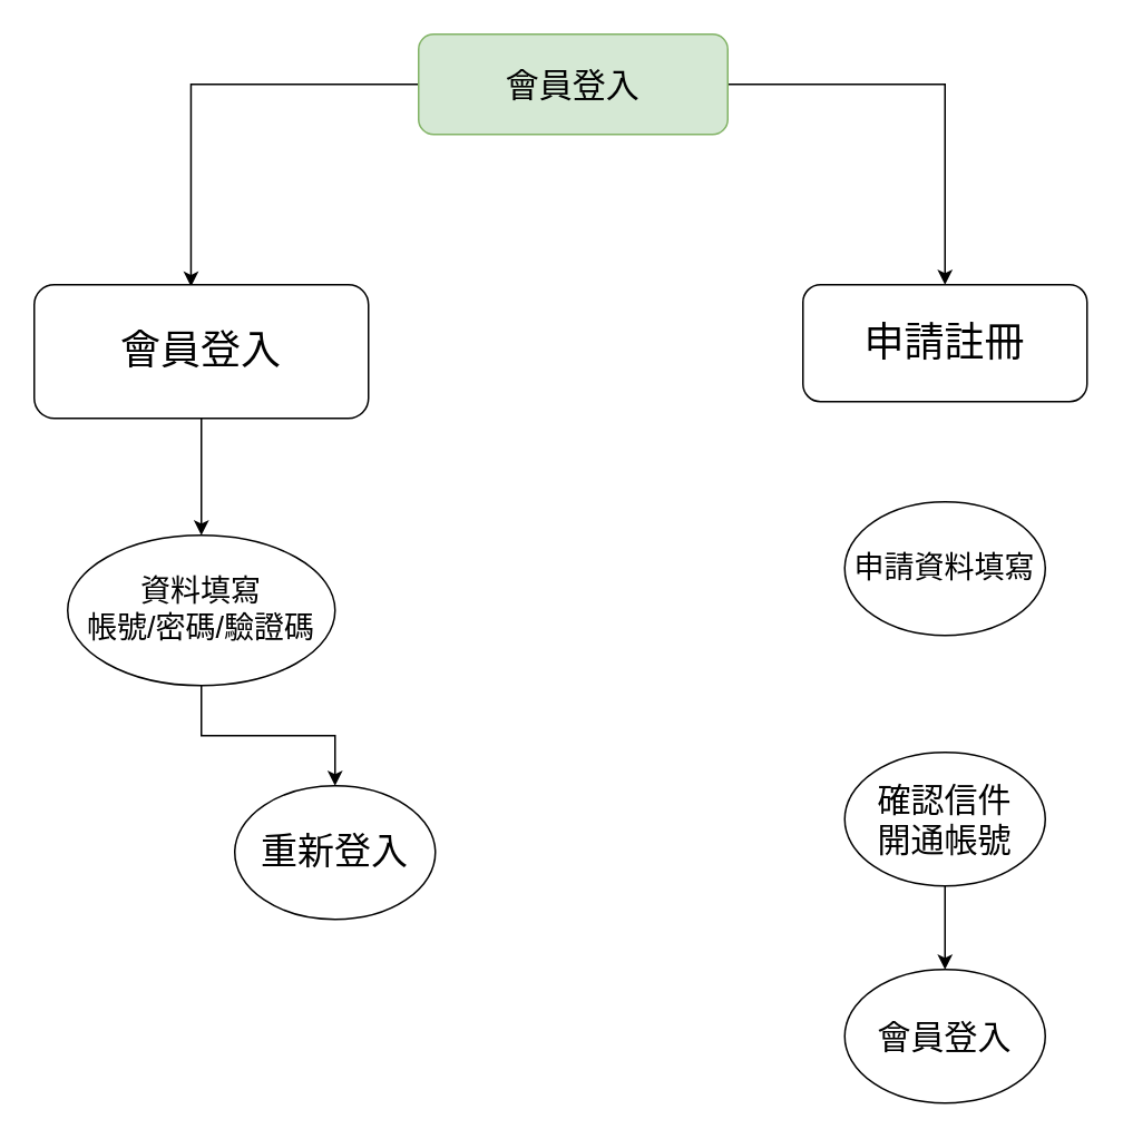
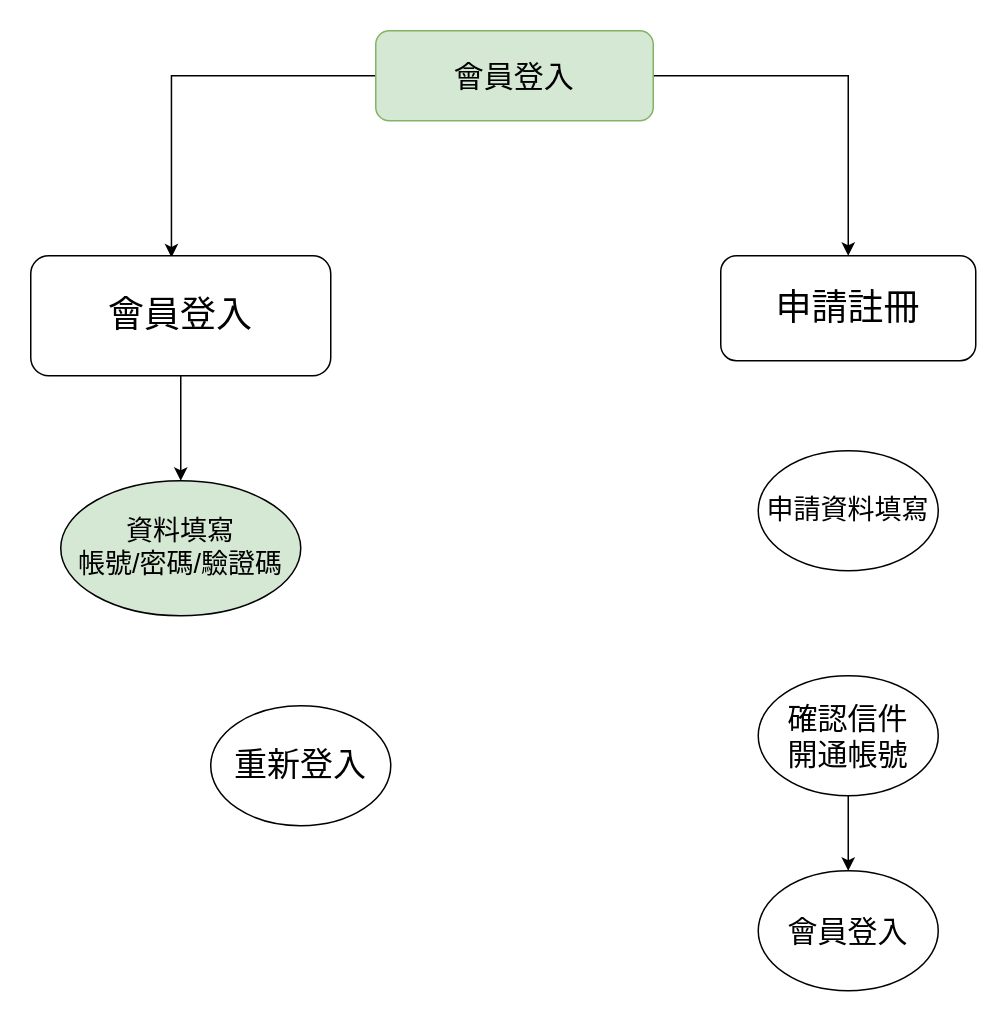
  <mxCell id="0" />
  <mxCell id="1" parent="0" />
  <mxCell id="2" style="edgeStyle=orthogonalEdgeStyle;rounded=0;orthogonalLoop=1;jettySize=auto;html=1;exitX=1;exitY=0.5;exitDx=0;exitDy=0;" edge="1" parent="1" source="4" target="7"><mxGeometry relative="1" as="geometry" /></mxCell>
  <mxCell id="3" style="edgeStyle=orthogonalEdgeStyle;rounded=0;orthogonalLoop=1;jettySize=auto;html=1;exitX=0;exitY=0.5;exitDx=0;exitDy=0;entryX=0.469;entryY=0.014;entryDx=0;entryDy=0;entryPerimeter=0;" edge="1" parent="1" source="4" target="6"><mxGeometry relative="1" as="geometry" /></mxCell>
  <mxCell id="4" value="&lt;font style=&quot;font-size: 20px&quot;&gt;會員登入&lt;/font&gt;" style="rounded=1;whiteSpace=wrap;html=1;fillColor=#d5e8d4;strokeColor=#82b366;" vertex="1" parent="1"><mxGeometry x="250" y="20" width="185" height="60" as="geometry" /></mxCell>
  <mxCell id="5" style="edgeStyle=orthogonalEdgeStyle;rounded=0;orthogonalLoop=1;jettySize=auto;html=1;" edge="1" parent="1" source="6" target="9"><mxGeometry relative="1" as="geometry" /></mxCell>
  <mxCell id="6" value="&lt;font style=&quot;font-size: 24px&quot;&gt;會員登入&lt;/font&gt;" style="rounded=1;whiteSpace=wrap;html=1;" vertex="1" parent="1"><mxGeometry x="20" y="170" width="200" height="80" as="geometry" /></mxCell>
  <mxCell id="7" value="&lt;font style=&quot;font-size: 24px&quot;&gt;申請註冊&lt;/font&gt;" style="rounded=1;whiteSpace=wrap;html=1;" vertex="1" parent="1"><mxGeometry x="480" y="170" width="170" height="70" as="geometry" /></mxCell>
- <mxCell id="8" style="edgeStyle=orthogonalEdgeStyle;rounded=0;orthogonalLoop=1;jettySize=auto;html=1;entryX=0.5;entryY=0;entryDx=0;entryDy=0;" edge="1" parent="1" source="9" target="10"><mxGeometry relative="1" as="geometry" /></mxCell>
- <mxCell id="9" value="&lt;font style=&quot;font-size: 18px&quot;&gt;資料填寫&lt;br&gt;帳號/密碼/驗證碼&lt;/font&gt;" style="ellipse;whiteSpace=wrap;html=1;" vertex="1" parent="1"><mxGeometry x="40" y="320" width="160" height="90" as="geometry" /></mxCell>
+ <mxCell id="9" value="&lt;font style=&quot;font-size: 18px&quot;&gt;資料填寫&lt;br&gt;帳號/密碼/驗證碼&lt;/font&gt;" style="ellipse;whiteSpace=wrap;html=1;fillColor=#d5e8d4;" vertex="1" parent="1"><mxGeometry x="40" y="320" width="160" height="90" as="geometry" /></mxCell>
  <mxCell id="10" value="&lt;font style=&quot;font-size: 22px&quot;&gt;重新登入&lt;/font&gt;" style="ellipse;whiteSpace=wrap;html=1;" vertex="1" parent="1"><mxGeometry x="140" y="470" width="120" height="80" as="geometry" /></mxCell>
  <mxCell id="11" style="edgeStyle=orthogonalEdgeStyle;rounded=0;orthogonalLoop=1;jettySize=auto;html=1;exitX=0.5;exitY=1;exitDx=0;exitDy=0;" edge="1" parent="1" source="9" target="9"><mxGeometry relative="1" as="geometry" /></mxCell>
  <mxCell id="12" value="&lt;font style=&quot;font-size: 18px&quot;&gt;申請資料填寫&lt;/font&gt;" style="ellipse;whiteSpace=wrap;html=1;" vertex="1" parent="1"><mxGeometry x="505" y="300" width="120" height="80" as="geometry" /></mxCell>
  <mxCell id="13" value="&lt;font style=&quot;font-size: 20px&quot;&gt;會員登入&lt;/font&gt;" style="ellipse;whiteSpace=wrap;html=1;" vertex="1" parent="1"><mxGeometry x="505" y="580" width="120" height="80" as="geometry" /></mxCell>
  <mxCell id="14" style="edgeStyle=orthogonalEdgeStyle;rounded=0;orthogonalLoop=1;jettySize=auto;html=1;entryX=0.5;entryY=0;entryDx=0;entryDy=0;" edge="1" parent="1" source="15" target="13"><mxGeometry relative="1" as="geometry" /></mxCell>
  <mxCell id="15" value="&lt;font style=&quot;font-size: 20px&quot;&gt;確認信件&lt;br&gt;開通帳號&lt;/font&gt;" style="ellipse;whiteSpace=wrap;html=1;" vertex="1" parent="1"><mxGeometry x="505" y="450" width="120" height="80" as="geometry" /></mxCell>
